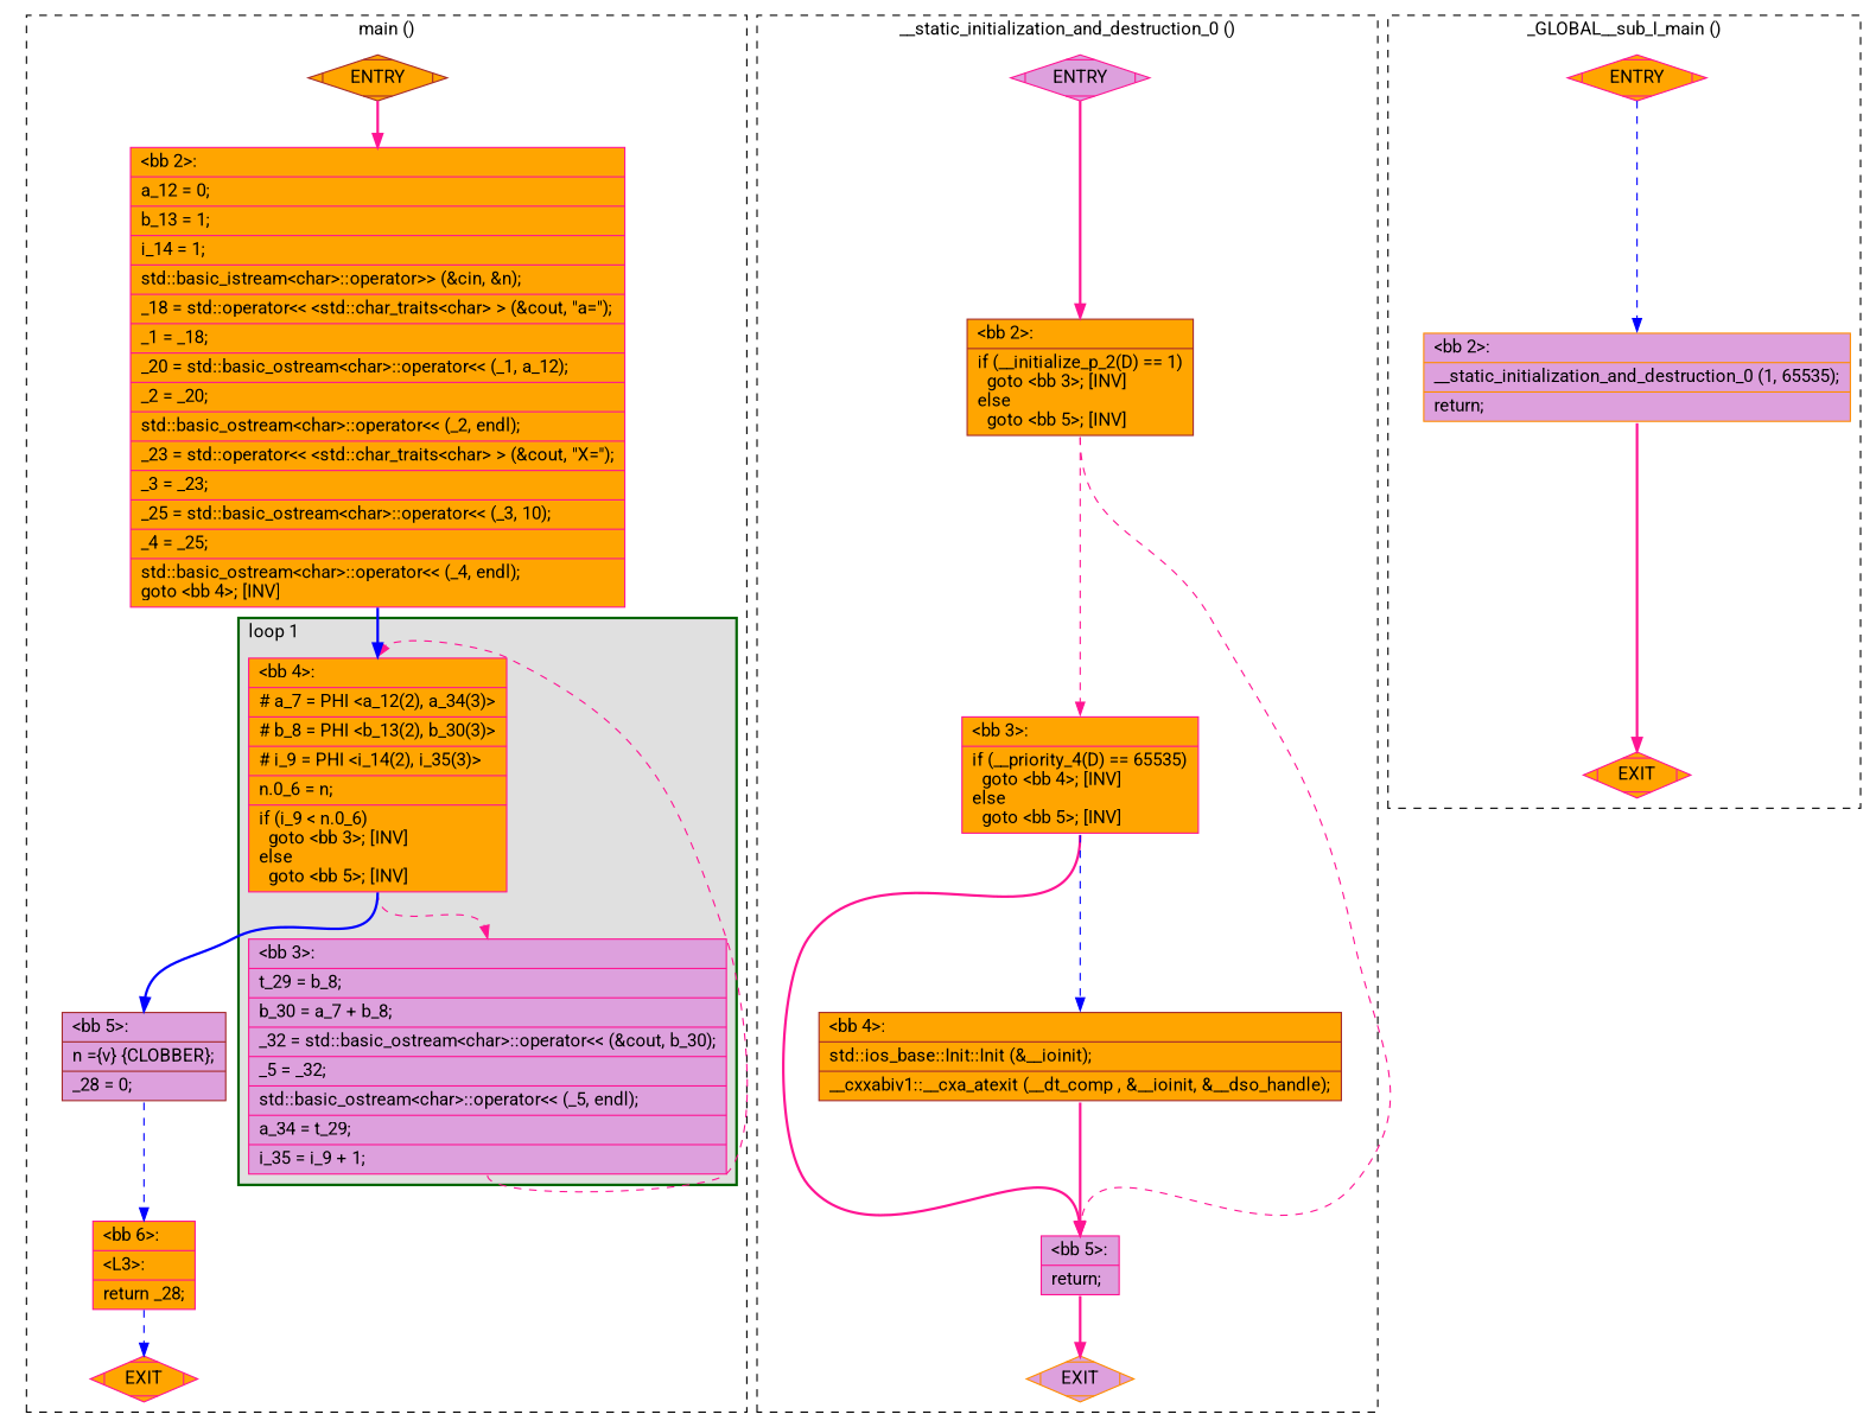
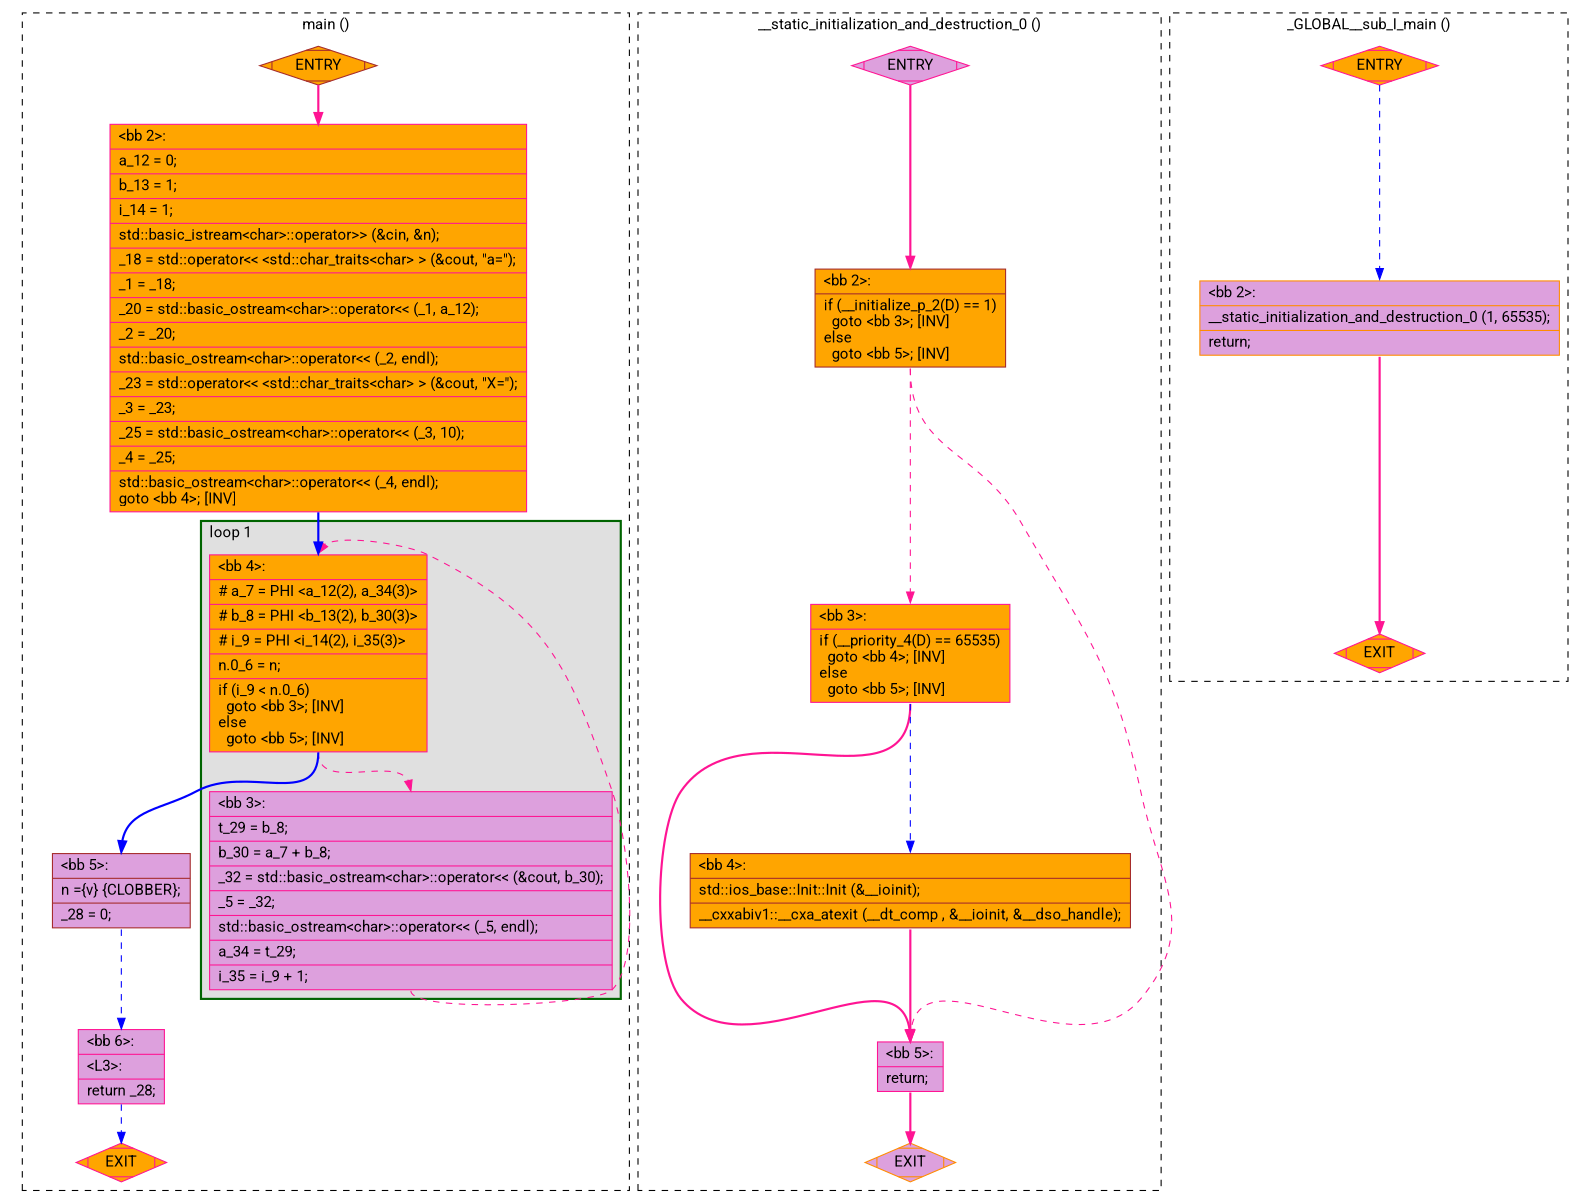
  digraph {
    fontname=Roboto
    node [fillcolor=orange shape=record style=filled color=deeppink fontname=Roboto]
    edge [color=deeppink constraint=true headport=n style=dashed tailport=s weight=10 fontname=Roboto]
    n1 [label="{\<bb\ 4\>:\l|#\ a_7\ =\ PHI\ \<a_12(2),\ a_34(3)\>\l|#\ b_8\ =\ PHI\ \<b_13(2),\ b_30(3)\>\l|#\ i_9\ =\ PHI\ \<i_14(2),\ i_35(3)\>\l|n.0_6\ =\ n;\l|if\ (i_9\ \<\ n.0_6)\l\ \ goto\ \<bb\ 3\>;\ [INV]\lelse\l\ \ goto\ \<bb\ 5\>;\ [INV]\l}"]
    n2 [fillcolor=plum label="{\<bb\ 3\>:\l|t_29\ =\ b_8;\l|b_30\ =\ a_7\ +\ b_8;\l|_32\ =\ std::basic_ostream\<char\>::operator\<\<\ (&cout,\ b_30);\l|_5\ =\ _32;\l|std::basic_ostream\<char\>::operator\<\<\ (_5,\ endl);\l|a_34\ =\ t_29;\l|i_35\ =\ i_9\ +\ 1;\l}"]
    n3 [fillcolor=plum label="{\<bb\ 5\>:\l|n\ =\{v\}\ \{CLOBBER\};\l|_28\ =\ 0;\l}" color=brown]
    n4 [label=ENTRY shape=Mdiamond color=brown]
    n5 [label=EXIT shape=Mdiamond]
    n6 [label="{\<bb\ 2\>:\l|a_12\ =\ 0;\l|b_13\ =\ 1;\l|i_14\ =\ 1;\l|std::basic_istream\<char\>::operator\>\>\ (&cin,\ &n);\l|_18\ =\ std::operator\<\<\ \<std::char_traits\<char\>\ \>\ (&cout,\ \"a=\");\l|_1\ =\ _18;\l|_20\ =\ std::basic_ostream\<char\>::operator\<\<\ (_1,\ a_12);\l|_2\ =\ _20;\l|std::basic_ostream\<char\>::operator\<\<\ (_2,\ endl);\l|_23\ =\ std::operator\<\<\ \<std::char_traits\<char\>\ \>\ (&cout,\ \"X=\");\l|_3\ =\ _23;\l|_25\ =\ std::basic_ostream\<char\>::operator\<\<\ (_3,\ 10);\l|_4\ =\ _25;\l|std::basic_ostream\<char\>::operator\<\<\ (_4,\ endl);\lgoto\ \<bb\ 4\>;\ [INV]\l}"]
-   n7 [label="{\<bb\ 6\>:\l|\<L3\>:\l|return\ _28;\l}"]
+   n7 [fillcolor=plum label="{\<bb\ 6\>:\l|\<L3\>:\l|return\ _28;\l}"]
    n8 [fillcolor=plum label=ENTRY shape=Mdiamond]
    n9 [fillcolor=plum label=EXIT shape=Mdiamond color=darkorange]
    n10 [label="{\<bb\ 2\>:\l|if\ (__initialize_p_2(D)\ ==\ 1)\l\ \ goto\ \<bb\ 3\>;\ [INV]\lelse\l\ \ goto\ \<bb\ 5\>;\ [INV]\l}" color=brown]
    n11 [label="{\<bb\ 3\>:\l|if\ (__priority_4(D)\ ==\ 65535)\l\ \ goto\ \<bb\ 4\>;\ [INV]\lelse\l\ \ goto\ \<bb\ 5\>;\ [INV]\l}"]
    n12 [fillcolor=plum label="{\<bb\ 5\>:\l|return;\l}"]
    n13 [label="{\<bb\ 4\>:\l|std::ios_base::Init::Init\ (&__ioinit);\l|__cxxabiv1::__cxa_atexit\ (__dt_comp\ ,\ &__ioinit,\ &__dso_handle);\l}" color=brown]
    n14 [label=ENTRY shape=Mdiamond]
    n15 [label=EXIT shape=Mdiamond]
    n16 [fillcolor=plum label="{\<bb\ 2\>:\l|__static_initialization_and_destruction_0\ (1,\ 65535);\l|return;\l}" color=darkorange]
    subgraph cluster_1 {
      color=black
      label="main ()"
      style=dashed
      n3
      n4
      n5
      n6
      n7
      subgraph cluster_2 {
        color=darkgreen
        fillcolor=grey88
        label="loop 1"
        labeljust=l
        penwidth=2
        style=filled
        n1
        n2
      }
    }
    subgraph cluster_3 {
      color=black
      label="__static_initialization_and_destruction_0 ()"
      style=dashed
      n8
      n9
      n10
      n11
      n12
      n13
    }
    subgraph cluster_4 {
      color=black
      label="_GLOBAL__sub_I_main ()"
      style=dashed
      n14
      n15
      n16
    }
    n1 -> n2
    n1 -> n3 [color=blue style=bold]
    n2 -> n1 [constraint=false]
    n3 -> n7 [color=blue weight=100]
    n4 -> n5 [style=invis color="" weight=""]
    n4 -> n6 [style=bold weight=100]
    n6 -> n1 [color=blue style=bold weight=100]
    n7 -> n5 [color=blue]
    n8 -> n9 [style=invis color="" weight=""]
    n8 -> n10 [style=bold weight=100]
    n10 -> n11
    n10 -> n12
    n11 -> n12 [style=bold]
    n11 -> n13 [color=blue]
    n12 -> n9 [style=bold]
    n13 -> n12 [style=bold weight=100]
    n14 -> n15 [style=invis color="" weight=""]
    n14 -> n16 [color=blue weight=100]
    n16 -> n15 [style=bold]
  }
